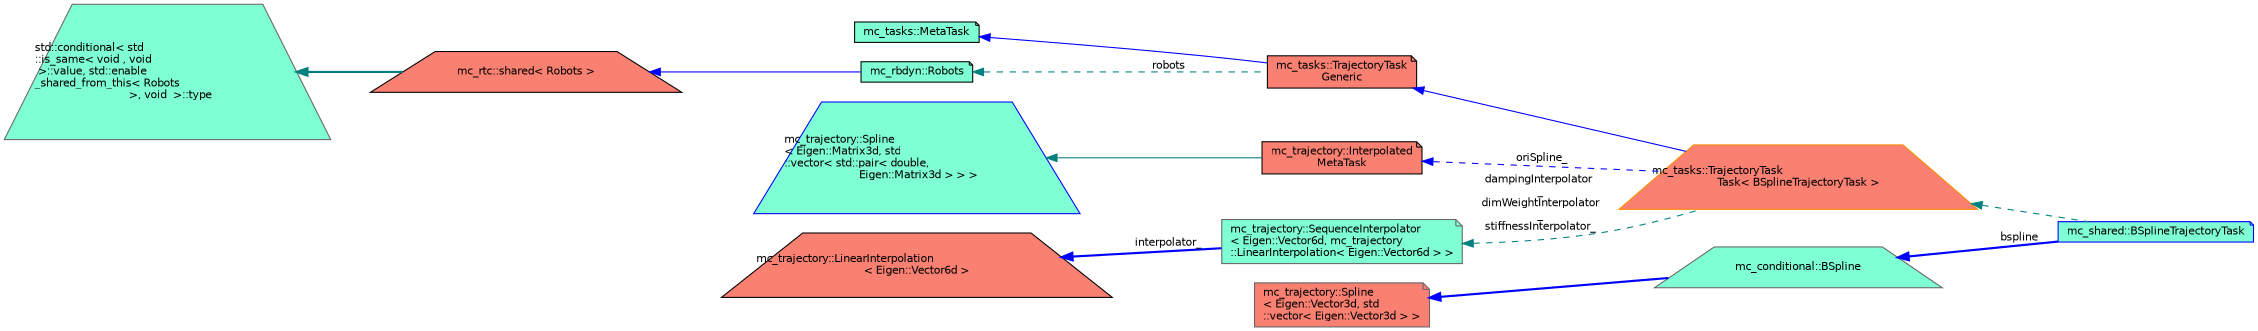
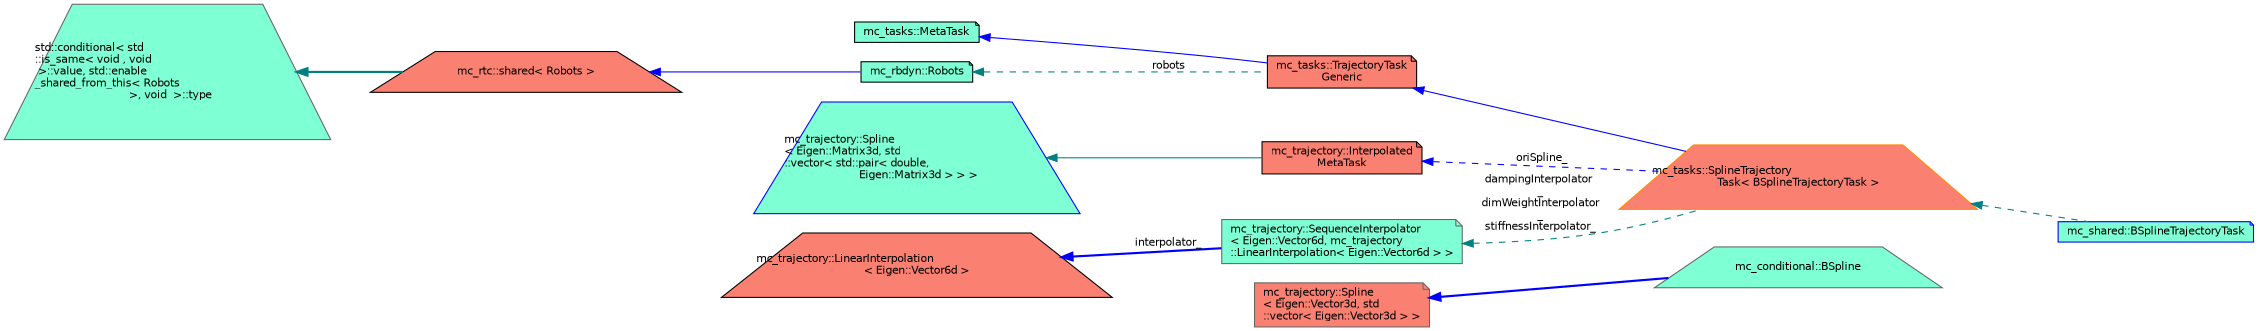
  digraph {
    rankdir=LR
    node [color=black fillcolor=aquamarine fontname=Helvetica fontsize=10 shape=note style=filled]
    edge [color=blue dir=back fontname=Helvetica fontsize=10 labelfontname=Helvetica labelfontsize=10 style=dashed]
    n1 [color=blue fontcolor=black height=0.2 label="mc_shared::BSplineTrajectoryTask" width=0.4]
-   n2 [color=darkorange fillcolor=salmon height=0.2 label="mc_tasks::TrajectoryTask\lTask\< BSplineTrajectoryTask \>" shape=trapezium width=0.4]
+   n2 [color=darkorange fillcolor=salmon height=0.2 label="mc_tasks::SplineTrajectory\lTask\< BSplineTrajectoryTask \>" shape=trapezium width=0.4]
    n3 [fillcolor=salmon height=0.2 label="mc_tasks::TrajectoryTask\lGeneric" width=0.4]
    n4 [height=0.2 label="mc_tasks::MetaTask" width=0.4]
    n5 [height=0.2 label="mc_rbdyn::Robots" width=0.4]
    n6 [fillcolor=salmon height=0.2 label="mc_rtc::shared\< Robots \>" shape=trapezium width=0.4]
    n7 [color=gray40 height=0.2 label="std::conditional\< std\l::is_same\< void , void\l \>::value, std::enable\l_shared_from_this\< Robots\l  \>, void  \>::type" shape=trapezium width=0.4]
    n8 [fillcolor=salmon height=0.2 label="mc_trajectory::Interpolated\lMetaTask" width=0.4]
    n9 [color=blue height=0.2 label="mc_trajectory::Spline\l\< Eigen::Matrix3d, std\l::vector\< std::pair\< double,\l Eigen::Matrix3d \> \> \>" shape=trapezium width=0.4]
    n10 [color=gray40 height=0.2 label="mc_trajectory::SequenceInterpolator\l\< Eigen::Vector6d, mc_trajectory\l::LinearInterpolation\< Eigen::Vector6d \> \>" width=0.4]
    n11 [fillcolor=salmon height=0.2 label="mc_trajectory::LinearInterpolation\l\< Eigen::Vector6d \>" shape=trapezium width=0.4]
    n12 [color=gray40 height=0.2 label="mc_conditional::BSpline" shape=trapezium width=0.4]
    n13 [color=gray40 fillcolor=salmon height=0.2 label="mc_trajectory::Spline\l\< Eigen::Vector3d, std\l::vector\< Eigen::Vector3d \> \>" width=0.4]
    n2 -> n1 [color=teal]
    n3 -> n2 [style=solid]
    n4 -> n3 [style=solid]
    n5 -> n3 [color=teal label=" robots"]
    n6 -> n5 [style=solid]
    n7 -> n6 [color=teal style=bold]
    n8 -> n2 [label=" oriSpline_"]
    n9 -> n8 [color=teal style=solid]
    n10 -> n2 [color=teal label=" dampingInterpolator\l_\ndimWeightInterpolator\l_\nstiffnessInterpolator_"]
    n11 -> n10 [label=" interpolator_" style=bold]
-   n12 -> n1 [label=" bspline" style=bold]
    n13 -> n12 [style=bold]
  }
